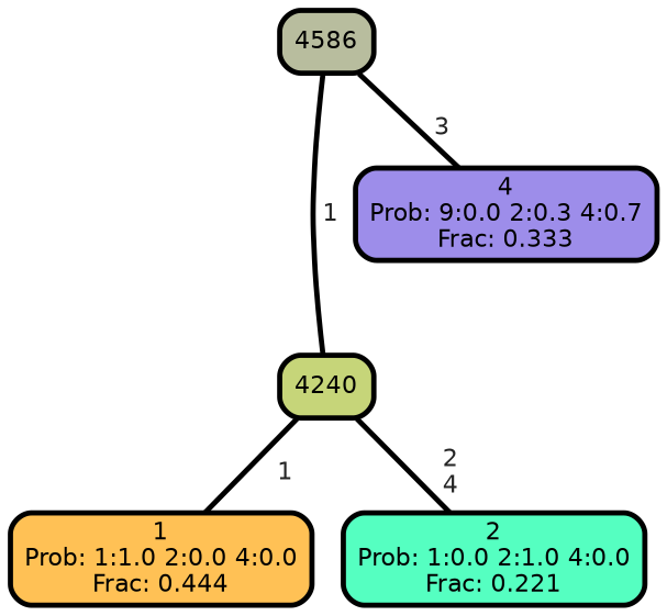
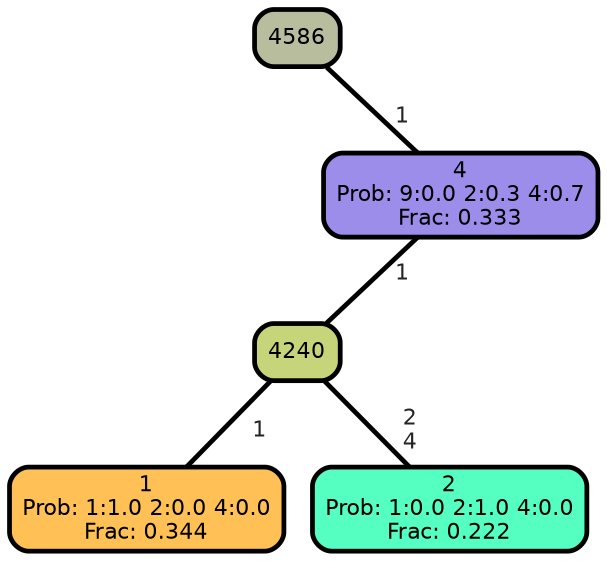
  graph {
    ranksep="0 equally"
    splines=straight
    node [color=black fontcolor=black fontname=helvetica penwidth=3 shape=box style="filled, rounded"]
    edge [color=black fontcolor=grey14 fontname=helvetica fontweight=bold penwidth=3]
-   n1 [fillcolor="#ffc155" label="1\nProb: 1:1.0 2:0.0 4:0.0\nFrac: 0.444"]
+   n1 [fillcolor="#ffc155" label="1\nProb: 1:1.0 2:0.0 4:0.0\nFrac: 0.344"]
    n2 [fillcolor="#c6d579" label=4240]
-   n3 [fillcolor="#55ffc1" label="2\nProb: 1:0.0 2:1.0 4:0.0\nFrac: 0.221"]
+   n3 [fillcolor="#55ffc1" label="2\nProb: 1:0.0 2:1.0 4:0.0\nFrac: 0.222"]
    n4 [fillcolor="#b8bd9e" label=4586]
    n5 [fillcolor="#9d8dea" label="4\nProb: 9:0.0 2:0.3 4:0.7\nFrac: 0.333"]
    subgraph sub_1 {
      rank=same
    }
    n2 -- n1 [label=" 1"]
    n2 -- n3 [label=" 2\n 4"]
-   n4 -- n2 [label=" 1"]
-   n4 -- n5 [label=" 3"]
+   n5 -- n2 [label=" 1"]
+   n4 -- n5 [label=" 1"]
  }
